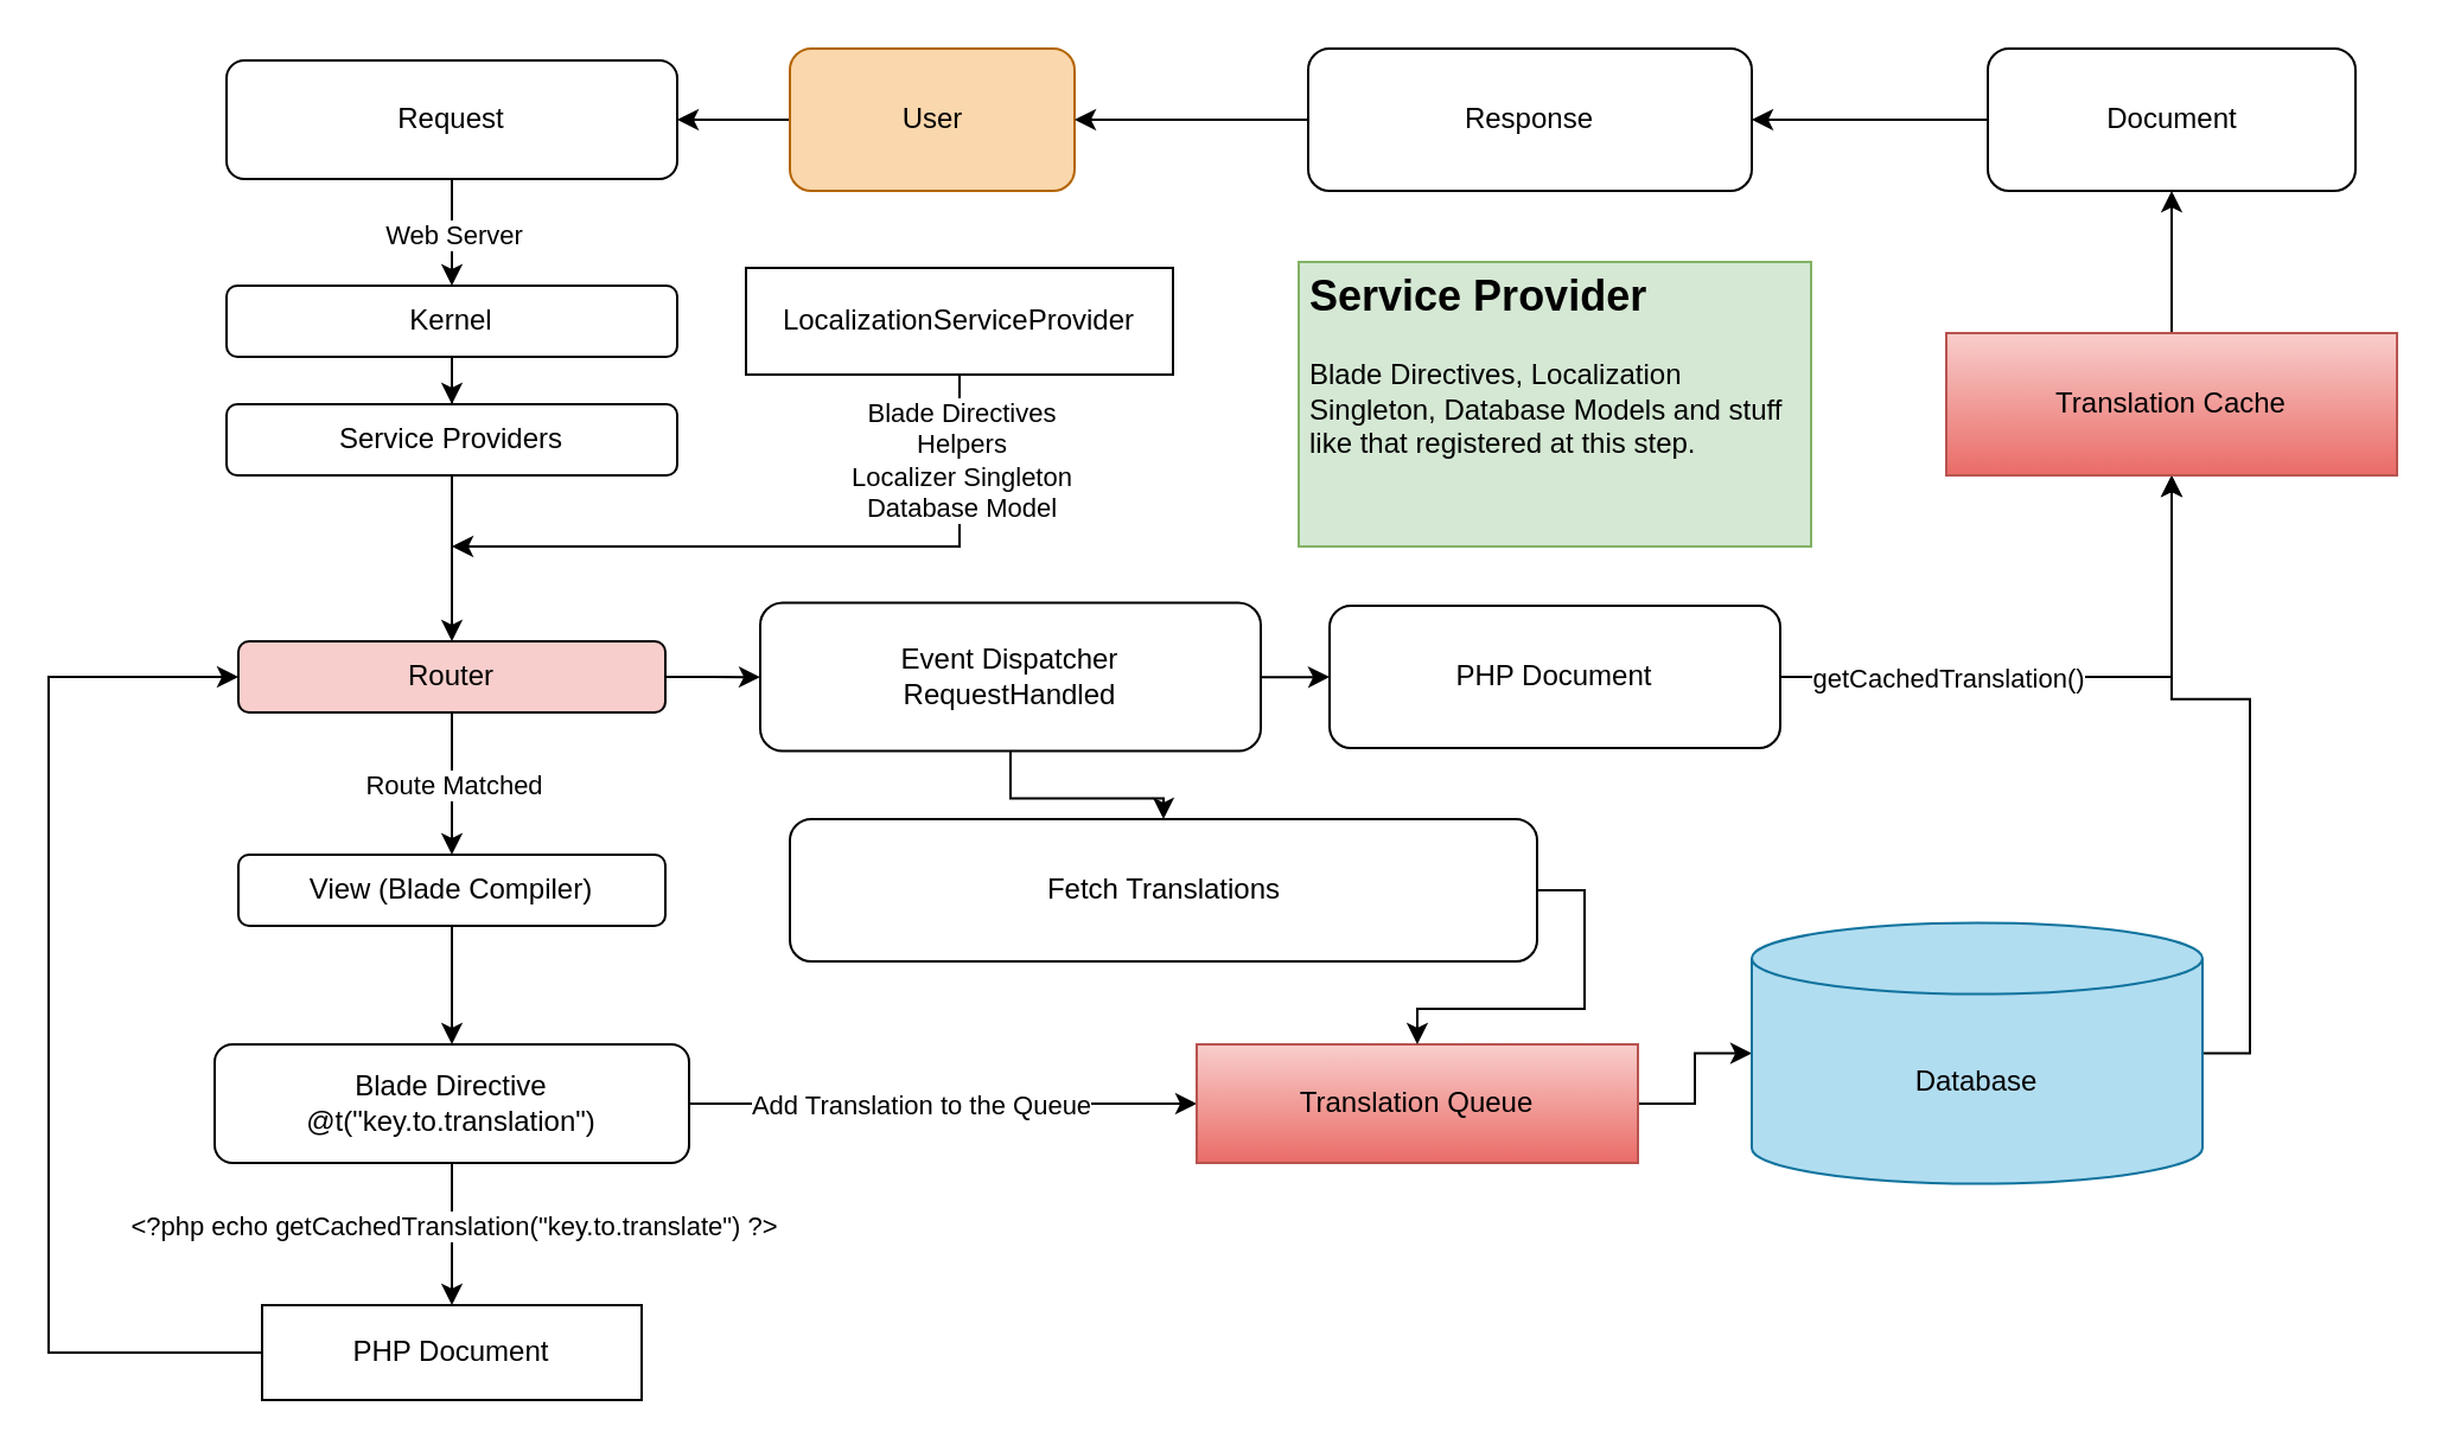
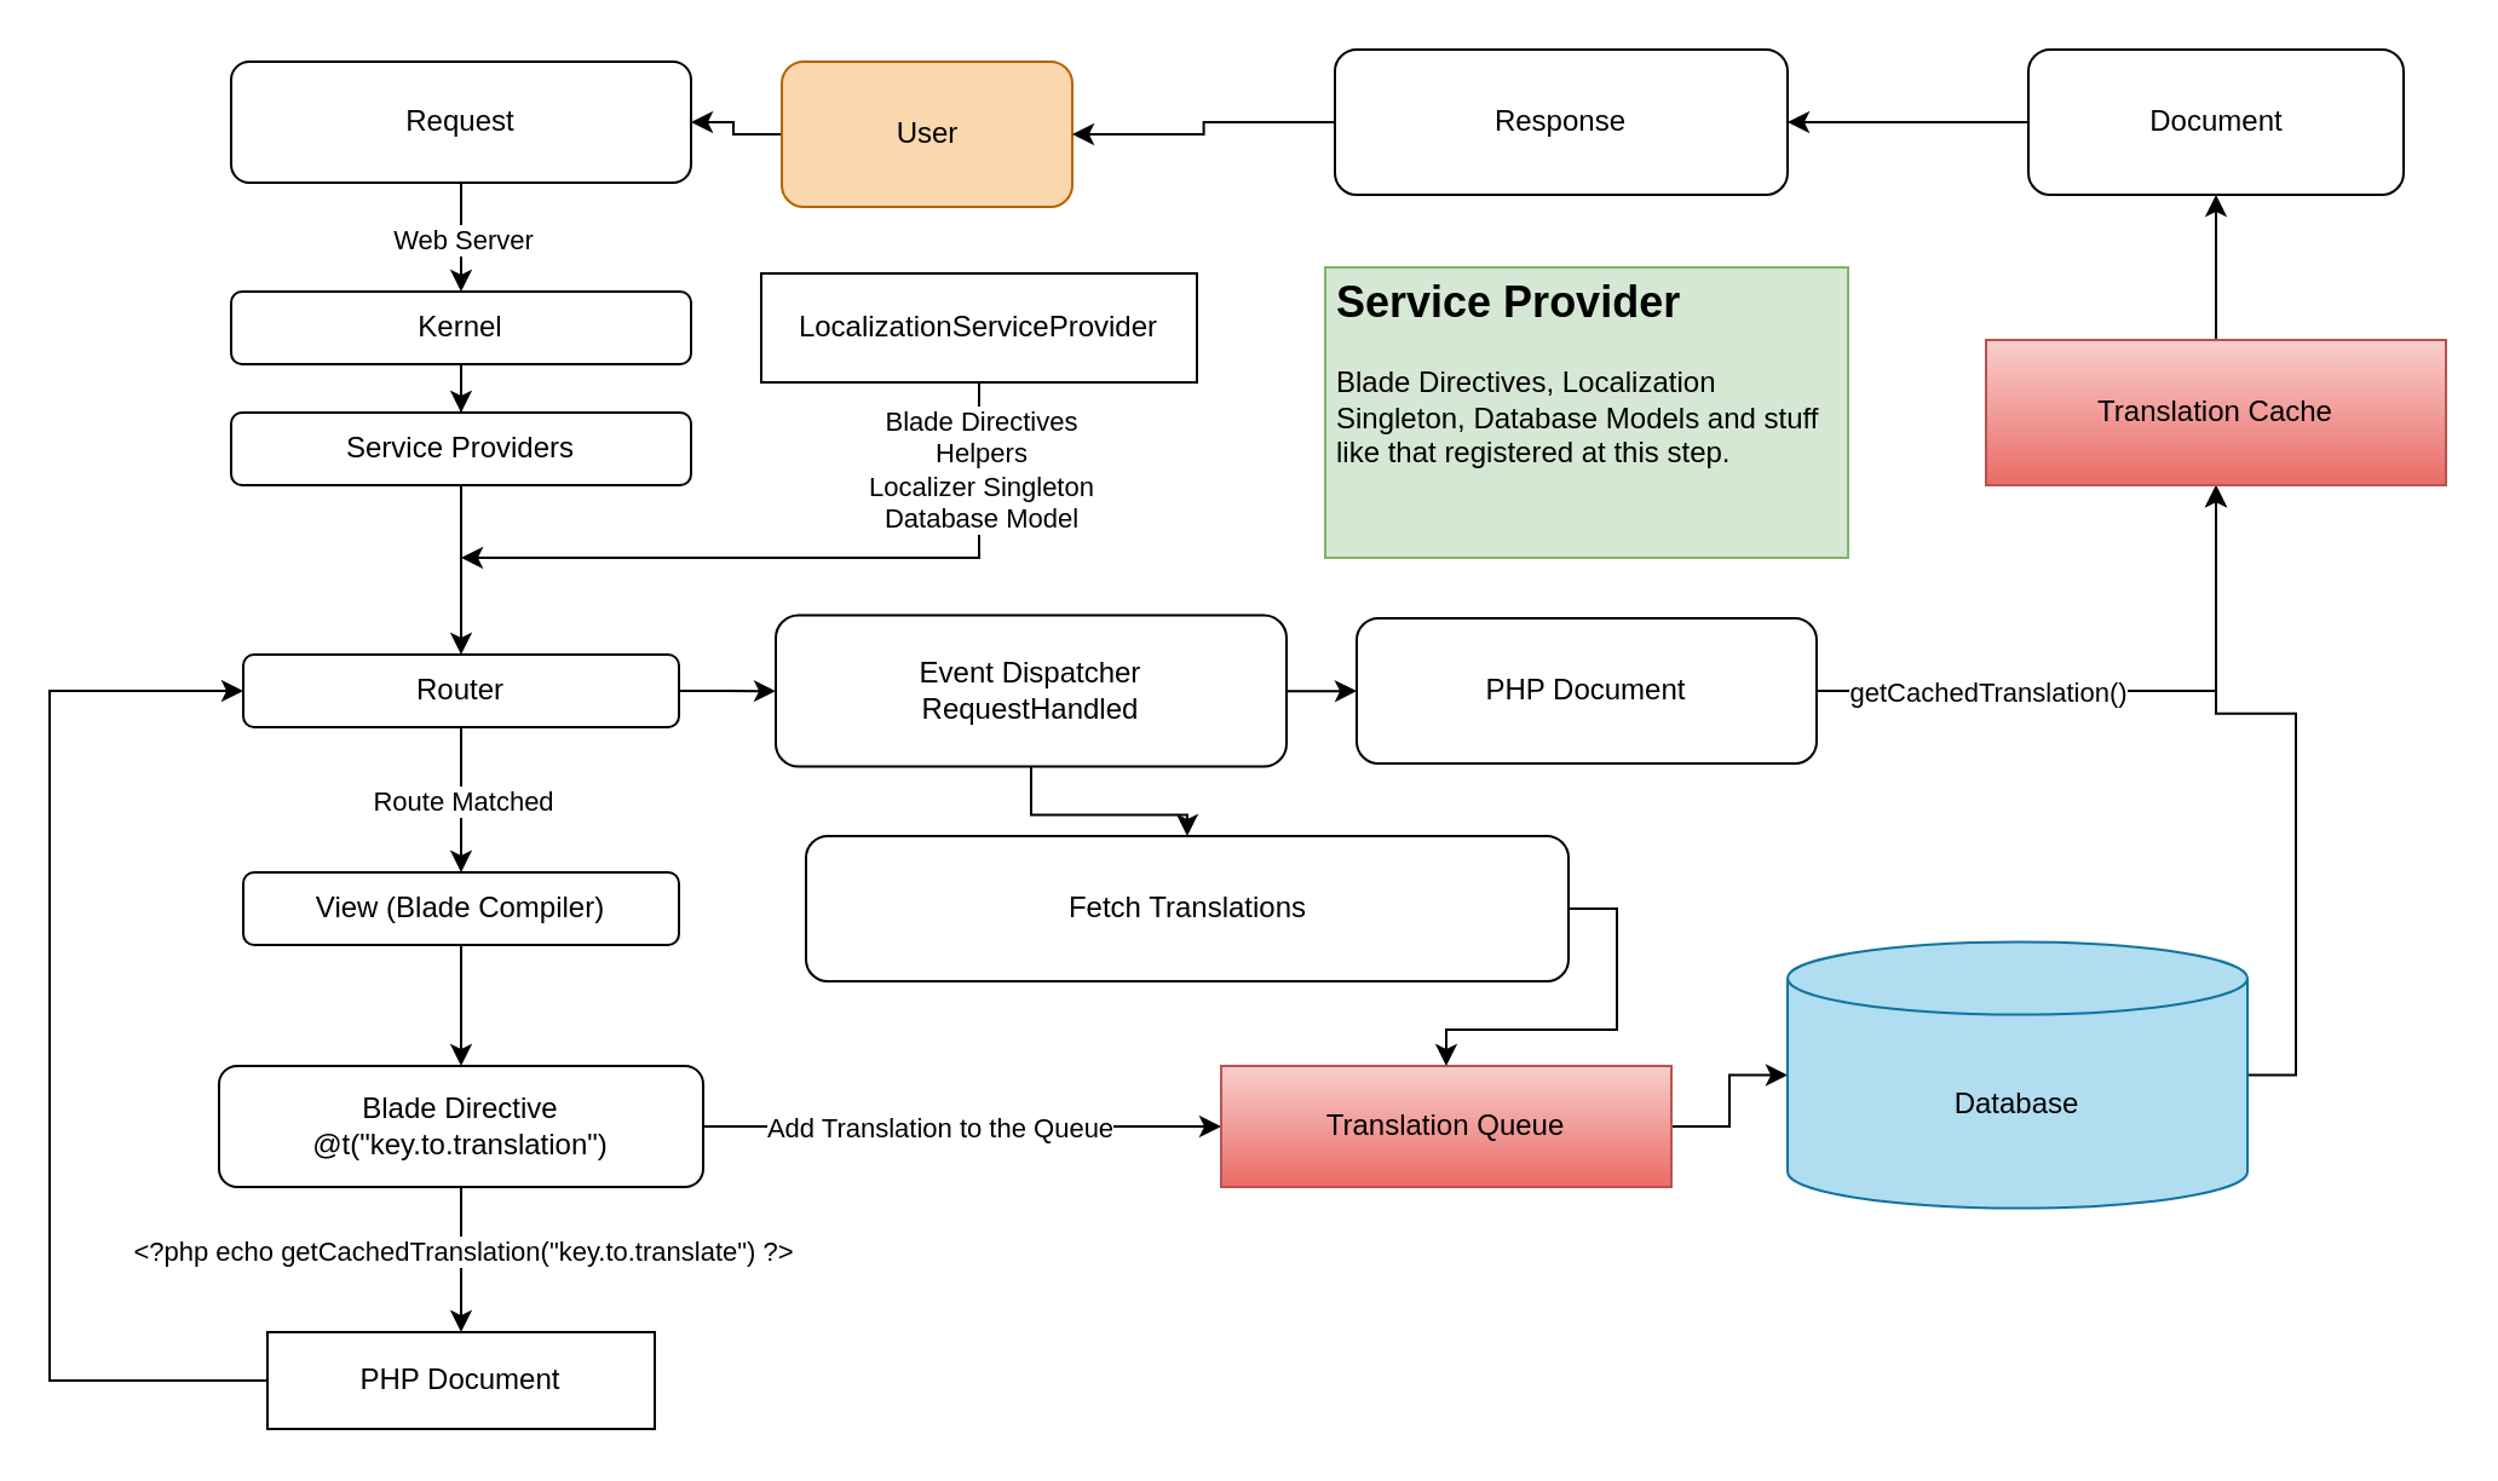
  <mxCell id="0" />
  <mxCell id="1" parent="0" />
  <mxCell id="2" value="" style="edgeStyle=orthogonalEdgeStyle;rounded=0;orthogonalLoop=1;jettySize=auto;html=1;" edge="1" parent="1" source="4" target="6"><mxGeometry relative="1" as="geometry" /></mxCell>
  <mxCell id="3" value="Web Server" style="edgeLabel;html=1;align=center;verticalAlign=middle;resizable=0;points=[];" vertex="1" connectable="0" parent="2"><mxGeometry y="-1" relative="1" as="geometry"><mxPoint x="1" as="offset" /></mxGeometry></mxCell>
  <mxCell id="4" value="Request" style="rounded=1;whiteSpace=wrap;html=1;" vertex="1" parent="1"><mxGeometry x="95" y="25" width="190" height="50" as="geometry" /></mxCell>
  <mxCell id="5" value="" style="edgeStyle=orthogonalEdgeStyle;rounded=0;orthogonalLoop=1;jettySize=auto;html=1;" edge="1" parent="1" source="6" target="8"><mxGeometry relative="1" as="geometry" /></mxCell>
  <mxCell id="6" value="Kernel" style="rounded=1;whiteSpace=wrap;html=1;" vertex="1" parent="1"><mxGeometry x="95" y="120" width="190" height="30" as="geometry" /></mxCell>
  <mxCell id="7" value="" style="edgeStyle=orthogonalEdgeStyle;rounded=0;orthogonalLoop=1;jettySize=auto;html=1;" edge="1" parent="1" source="8" target="12"><mxGeometry relative="1" as="geometry" /></mxCell>
  <mxCell id="8" value="Service Providers" style="rounded=1;whiteSpace=wrap;html=1;" vertex="1" parent="1"><mxGeometry x="95" y="170" width="190" height="30" as="geometry" /></mxCell>
  <mxCell id="9" value="" style="edgeStyle=orthogonalEdgeStyle;rounded=0;orthogonalLoop=1;jettySize=auto;html=1;" edge="1" parent="1" source="12" target="18"><mxGeometry relative="1" as="geometry" /></mxCell>
  <mxCell id="10" value="Route Matched" style="edgeLabel;html=1;align=center;verticalAlign=middle;resizable=0;points=[];" vertex="1" connectable="0" parent="9"><mxGeometry x="0.067" y="1" relative="1" as="geometry"><mxPoint x="-1" y="-2" as="offset" /></mxGeometry></mxCell>
  <mxCell id="11" value="" style="edgeStyle=orthogonalEdgeStyle;rounded=0;orthogonalLoop=1;jettySize=auto;html=1;" edge="1" parent="1" source="12" target="37"><mxGeometry relative="1" as="geometry" /></mxCell>
- <mxCell id="12" value="Router" style="rounded=1;whiteSpace=wrap;html=1;fillColor=#f8cecc;" vertex="1" parent="1"><mxGeometry x="100" y="270" width="180" height="30" as="geometry" /></mxCell>
+ <mxCell id="12" value="Router" style="rounded=1;whiteSpace=wrap;html=1;" vertex="1" parent="1"><mxGeometry x="100" y="270" width="180" height="30" as="geometry" /></mxCell>
  <mxCell id="13" value="" style="edgeStyle=orthogonalEdgeStyle;rounded=0;orthogonalLoop=1;jettySize=auto;html=1;exitX=0.5;exitY=1;exitDx=0;exitDy=0;" edge="1" parent="1" source="15"><mxGeometry relative="1" as="geometry"><mxPoint x="190" y="230" as="targetPoint" /><Array as="points"><mxPoint x="404" y="230" /></Array></mxGeometry></mxCell>
  <mxCell id="14" value="&lt;div&gt;Blade Directives&lt;/div&gt;&lt;div&gt;Helpers&lt;/div&gt;&lt;div&gt;Localizer Singleton&lt;/div&gt;&lt;div&gt;Database Model&lt;br&gt;&lt;/div&gt;" style="edgeLabel;html=1;align=center;verticalAlign=middle;resizable=0;points=[];" vertex="1" connectable="0" parent="13"><mxGeometry x="-0.785" relative="1" as="geometry"><mxPoint y="5" as="offset" /></mxGeometry></mxCell>
  <mxCell id="15" value="LocalizationServiceProvider" style="rounded=0;whiteSpace=wrap;html=1;" vertex="1" parent="1"><mxGeometry x="314" y="112.5" width="180" height="45" as="geometry" /></mxCell>
  <mxCell id="16" value="&lt;h2&gt;Service Provider&lt;br&gt;&lt;/h2&gt;&lt;p&gt;Blade Directives, Localization Singleton, Database Models and stuff like that registered at this step.&lt;br&gt;&lt;/p&gt;" style="text;html=1;strokeColor=#82b366;fillColor=#d5e8d4;spacing=5;spacingTop=-20;whiteSpace=wrap;overflow=hidden;rounded=0;" vertex="1" parent="1"><mxGeometry x="547" y="110" width="216" height="120" as="geometry" /></mxCell>
  <mxCell id="17" value="" style="edgeStyle=orthogonalEdgeStyle;rounded=0;orthogonalLoop=1;jettySize=auto;html=1;" edge="1" parent="1" source="18" target="25"><mxGeometry relative="1" as="geometry" /></mxCell>
  <mxCell id="18" value="View (Blade Compiler)" style="rounded=1;whiteSpace=wrap;html=1;" vertex="1" parent="1"><mxGeometry x="100" y="360" width="180" height="30" as="geometry" /></mxCell>
  <mxCell id="19" value="" style="edgeStyle=orthogonalEdgeStyle;rounded=0;orthogonalLoop=1;jettySize=auto;html=1;" edge="1" parent="1" source="20" target="4"><mxGeometry relative="1" as="geometry" /></mxCell>
- <mxCell id="20" value="User" style="whiteSpace=wrap;html=1;rounded=1;fillColor=#fad7ac;strokeColor=#b46504;" vertex="1" parent="1"><mxGeometry x="332.5" y="20" width="120" height="60" as="geometry" /></mxCell>
+ <mxCell id="20" value="User" style="whiteSpace=wrap;html=1;rounded=1;fillColor=#fad7ac;strokeColor=#b46504;" vertex="1" parent="1"><mxGeometry x="322.5" y="25" width="120" height="60" as="geometry" /></mxCell>
  <mxCell id="21" value="" style="edgeStyle=orthogonalEdgeStyle;rounded=0;orthogonalLoop=1;jettySize=auto;html=1;" edge="1" parent="1" source="25" target="27"><mxGeometry relative="1" as="geometry" /></mxCell>
  <mxCell id="22" value="Add Translation to the Queue" style="edgeLabel;html=1;align=center;verticalAlign=middle;resizable=0;points=[];" vertex="1" connectable="0" parent="21"><mxGeometry x="0.082" y="-1" relative="1" as="geometry"><mxPoint x="-19" y="-1" as="offset" /></mxGeometry></mxCell>
  <mxCell id="23" value="" style="edgeStyle=orthogonalEdgeStyle;rounded=0;orthogonalLoop=1;jettySize=auto;html=1;" edge="1" parent="1" source="25" target="34"><mxGeometry relative="1" as="geometry" /></mxCell>
  <mxCell id="24" value="&amp;lt;?php echo getCachedTranslation(&quot;key.to.translate&quot;) ?&amp;gt;" style="edgeLabel;html=1;align=center;verticalAlign=middle;resizable=0;points=[];" vertex="1" connectable="0" parent="23"><mxGeometry x="-0.2" y="-1" relative="1" as="geometry"><mxPoint x="1" y="2" as="offset" /></mxGeometry></mxCell>
  <mxCell id="25" value="&lt;div&gt;Blade Directive&lt;br&gt;&lt;/div&gt;&lt;div&gt;@t(&quot;key.to.translation&quot;)&lt;/div&gt;" style="whiteSpace=wrap;html=1;rounded=1;" vertex="1" parent="1"><mxGeometry x="90" y="440" width="200" height="50" as="geometry" /></mxCell>
  <mxCell id="26" value="" style="edgeStyle=orthogonalEdgeStyle;rounded=0;orthogonalLoop=1;jettySize=auto;html=1;" edge="1" parent="1" source="27" target="39"><mxGeometry relative="1" as="geometry" /></mxCell>
  <mxCell id="27" value="Translation Queue" style="html=1;whiteSpace=wrap;fillColor=#f8cecc;gradientColor=#ea6b66;strokeColor=#b85450;" vertex="1" parent="1"><mxGeometry x="504" y="440" width="186" height="50" as="geometry" /></mxCell>
  <mxCell id="28" style="edgeStyle=orthogonalEdgeStyle;rounded=0;orthogonalLoop=1;jettySize=auto;html=1;exitX=1;exitY=0.5;exitDx=0;exitDy=0;entryX=0.5;entryY=0;entryDx=0;entryDy=0;" edge="1" parent="1" source="29" target="27"><mxGeometry relative="1" as="geometry" /></mxCell>
  <mxCell id="29" value="Fetch Translations" style="rounded=1;whiteSpace=wrap;html=1;" vertex="1" parent="1"><mxGeometry x="332.5" y="345" width="315" height="60" as="geometry" /></mxCell>
  <mxCell id="30" value="" style="edgeStyle=orthogonalEdgeStyle;rounded=0;orthogonalLoop=1;jettySize=auto;html=1;" edge="1" parent="1" source="32" target="41"><mxGeometry relative="1" as="geometry" /></mxCell>
  <mxCell id="31" value="getCachedTranslation()" style="edgeLabel;html=1;align=center;verticalAlign=middle;resizable=0;points=[];" vertex="1" connectable="0" parent="30"><mxGeometry x="-0.353" y="1" relative="1" as="geometry"><mxPoint x="-11" y="1" as="offset" /></mxGeometry></mxCell>
  <mxCell id="32" value="PHP Document" style="rounded=1;whiteSpace=wrap;html=1;" vertex="1" parent="1"><mxGeometry x="560" y="255" width="190" height="60" as="geometry" /></mxCell>
  <mxCell id="33" style="edgeStyle=orthogonalEdgeStyle;rounded=0;orthogonalLoop=1;jettySize=auto;html=1;entryX=0;entryY=0.5;entryDx=0;entryDy=0;" edge="1" parent="1" source="34" target="12"><mxGeometry relative="1" as="geometry"><Array as="points"><mxPoint x="20" y="570" /><mxPoint x="20" y="285" /></Array></mxGeometry></mxCell>
  <mxCell id="34" value="PHP Document" style="rounded=0;whiteSpace=wrap;html=1;" vertex="1" parent="1"><mxGeometry x="110" y="550" width="160" height="40" as="geometry" /></mxCell>
  <mxCell id="35" value="" style="edgeStyle=orthogonalEdgeStyle;rounded=0;orthogonalLoop=1;jettySize=auto;html=1;" edge="1" parent="1" source="37" target="29"><mxGeometry relative="1" as="geometry" /></mxCell>
  <mxCell id="36" value="" style="edgeStyle=orthogonalEdgeStyle;rounded=0;orthogonalLoop=1;jettySize=auto;html=1;" edge="1" parent="1" source="37" target="32"><mxGeometry relative="1" as="geometry" /></mxCell>
  <mxCell id="37" value="&lt;div&gt;Event Dispatcher&lt;/div&gt;&lt;div&gt;RequestHandled&lt;br&gt;&lt;/div&gt;" style="rounded=1;whiteSpace=wrap;html=1;" vertex="1" parent="1"><mxGeometry x="320" y="253.75" width="211" height="62.5" as="geometry" /></mxCell>
  <mxCell id="38" style="edgeStyle=orthogonalEdgeStyle;rounded=0;orthogonalLoop=1;jettySize=auto;html=1;exitX=1;exitY=0.5;exitDx=0;exitDy=0;exitPerimeter=0;entryX=0.5;entryY=1;entryDx=0;entryDy=0;" edge="1" parent="1" source="39" target="41"><mxGeometry relative="1" as="geometry" /></mxCell>
  <mxCell id="39" value="Database" style="shape=cylinder3;whiteSpace=wrap;html=1;boundedLbl=1;backgroundOutline=1;size=15;fillColor=#b1ddf0;strokeColor=#10739e;" vertex="1" parent="1"><mxGeometry x="738" y="388.75" width="190" height="110" as="geometry" /></mxCell>
  <mxCell id="40" value="" style="edgeStyle=orthogonalEdgeStyle;rounded=0;orthogonalLoop=1;jettySize=auto;html=1;" edge="1" parent="1" source="41" target="45"><mxGeometry relative="1" as="geometry" /></mxCell>
  <mxCell id="41" value="Translation Cache" style="rounded=0;whiteSpace=wrap;html=1;fillColor=#f8cecc;gradientColor=#ea6b66;strokeColor=#b85450;" vertex="1" parent="1"><mxGeometry x="820" y="140" width="190" height="60" as="geometry" /></mxCell>
  <mxCell id="42" value="" style="edgeStyle=orthogonalEdgeStyle;rounded=0;orthogonalLoop=1;jettySize=auto;html=1;" edge="1" parent="1" source="43" target="20"><mxGeometry relative="1" as="geometry" /></mxCell>
  <mxCell id="43" value="Response" style="whiteSpace=wrap;html=1;rounded=1;" vertex="1" parent="1"><mxGeometry x="551" y="20" width="187" height="60" as="geometry" /></mxCell>
  <mxCell id="44" value="" style="edgeStyle=orthogonalEdgeStyle;rounded=0;orthogonalLoop=1;jettySize=auto;html=1;" edge="1" parent="1" source="45" target="43"><mxGeometry relative="1" as="geometry" /></mxCell>
  <mxCell id="45" value="Document" style="rounded=1;whiteSpace=wrap;html=1;" vertex="1" parent="1"><mxGeometry x="837.5" y="20" width="155" height="60" as="geometry" /></mxCell>
